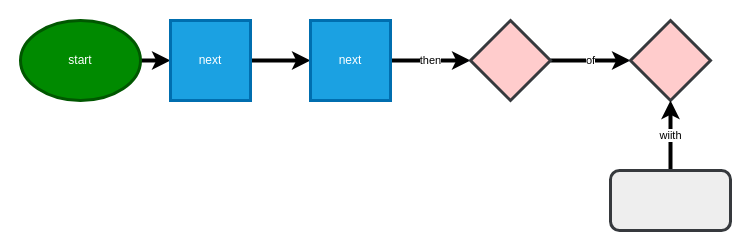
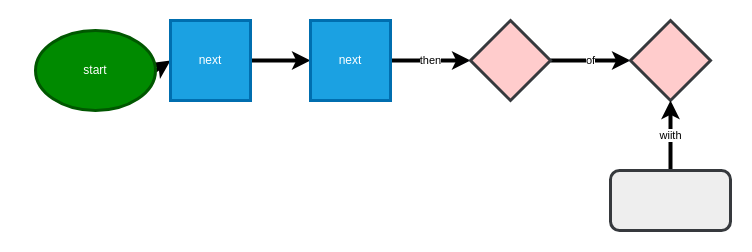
  <mxCell id="0" />
  <mxCell id="1" parent="0" />
  <mxCell id="2" style="edgeStyle=none;html=1;exitX=1;exitY=0.5;exitDx=0;exitDy=0;entryX=0;entryY=0.5;entryDx=0;entryDy=0;strokeWidth=4;" edge="1" parent="1" source="3" target="5"><mxGeometry relative="1" as="geometry" /></mxCell>
- <mxCell id="3" value="start" style="ellipse;whiteSpace=wrap;html=1;fillColor=#008a00;fontColor=#ffffff;strokeColor=#005700;strokeWidth=3;" parent="1" vertex="1"><mxGeometry x="20" y="20" width="120" height="80" as="geometry" /></mxCell>
+ <mxCell id="3" value="start" style="ellipse;whiteSpace=wrap;html=1;fillColor=#008a00;fontColor=#ffffff;strokeColor=#005700;strokeWidth=3;" parent="1" vertex="1"><mxGeometry x="35" y="30" width="120" height="80" as="geometry" /></mxCell>
  <mxCell id="4" style="edgeStyle=none;html=1;exitX=1;exitY=0.5;exitDx=0;exitDy=0;entryX=0;entryY=0.5;entryDx=0;entryDy=0;strokeWidth=4;" edge="1" parent="1" source="5" target="7"><mxGeometry relative="1" as="geometry" /></mxCell>
  <mxCell id="5" value="next" style="whiteSpace=wrap;html=1;aspect=fixed;fillColor=#1ba1e2;fontColor=#ffffff;strokeColor=#006EAF;strokeWidth=3;" parent="1" vertex="1"><mxGeometry x="170" y="20" width="80" height="80" as="geometry" /></mxCell>
  <mxCell id="6" value="then" style="edgeStyle=none;html=1;strokeWidth=4;" edge="1" parent="1" source="7" target="9"><mxGeometry relative="1" as="geometry" /></mxCell>
  <mxCell id="7" value="next" style="whiteSpace=wrap;html=1;aspect=fixed;fillColor=#1ba1e2;fontColor=#ffffff;strokeColor=#006EAF;strokeWidth=3;" parent="1" vertex="1"><mxGeometry x="310" y="20" width="80" height="80" as="geometry" /></mxCell>
  <mxCell id="8" value="of" style="edgeStyle=none;html=1;strokeWidth=4;" edge="1" parent="1" source="9" target="10"><mxGeometry relative="1" as="geometry" /></mxCell>
  <mxCell id="9" value="" style="rhombus;whiteSpace=wrap;html=1;fillColor=#ffcccc;strokeColor=#36393d;strokeWidth=3;" vertex="1" parent="1"><mxGeometry x="470" y="20" width="80" height="80" as="geometry" /></mxCell>
  <mxCell id="10" value="" style="rhombus;whiteSpace=wrap;html=1;fillColor=#ffcccc;strokeColor=#36393d;strokeWidth=3;" vertex="1" parent="1"><mxGeometry x="630" y="20" width="80" height="80" as="geometry" /></mxCell>
  <mxCell id="11" value="wiith" style="edgeStyle=none;html=1;strokeWidth=4;" edge="1" parent="1" source="12" target="10"><mxGeometry relative="1" as="geometry" /></mxCell>
  <mxCell id="12" value="" style="rounded=1;whiteSpace=wrap;html=1;fillColor=#eeeeee;strokeColor=#36393d;strokeWidth=3;" vertex="1" parent="1"><mxGeometry x="610" y="170" width="120" height="60" as="geometry" /></mxCell>
